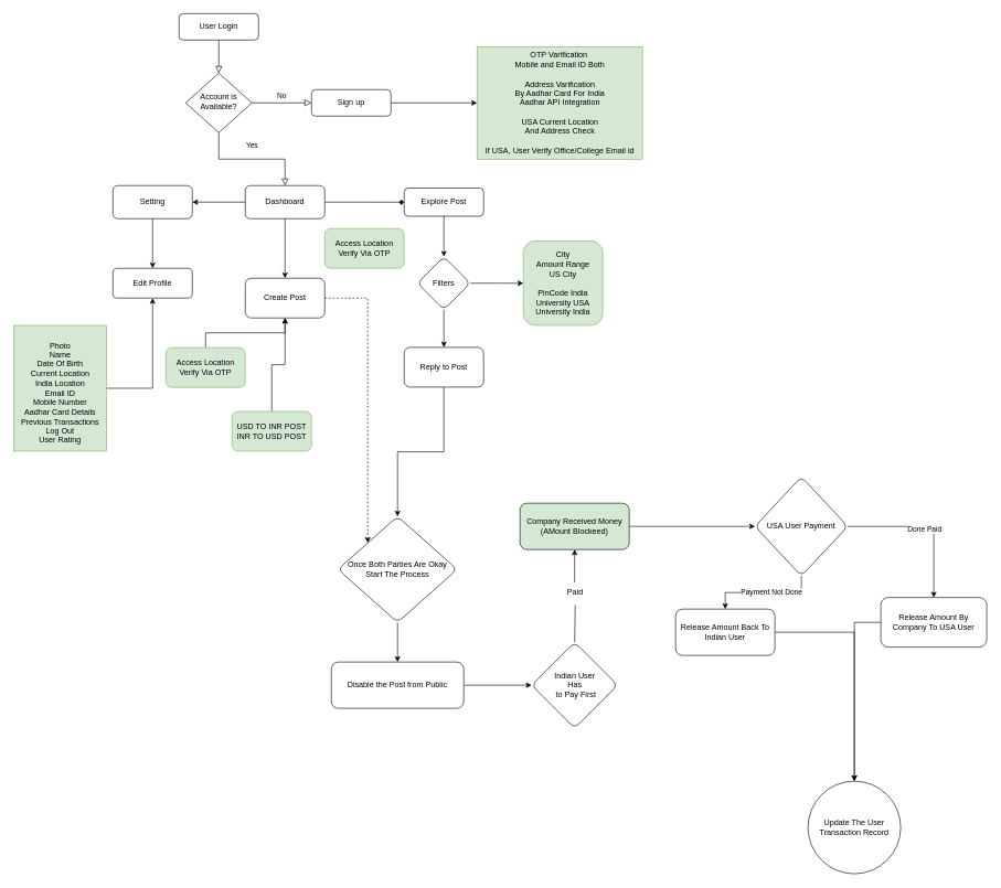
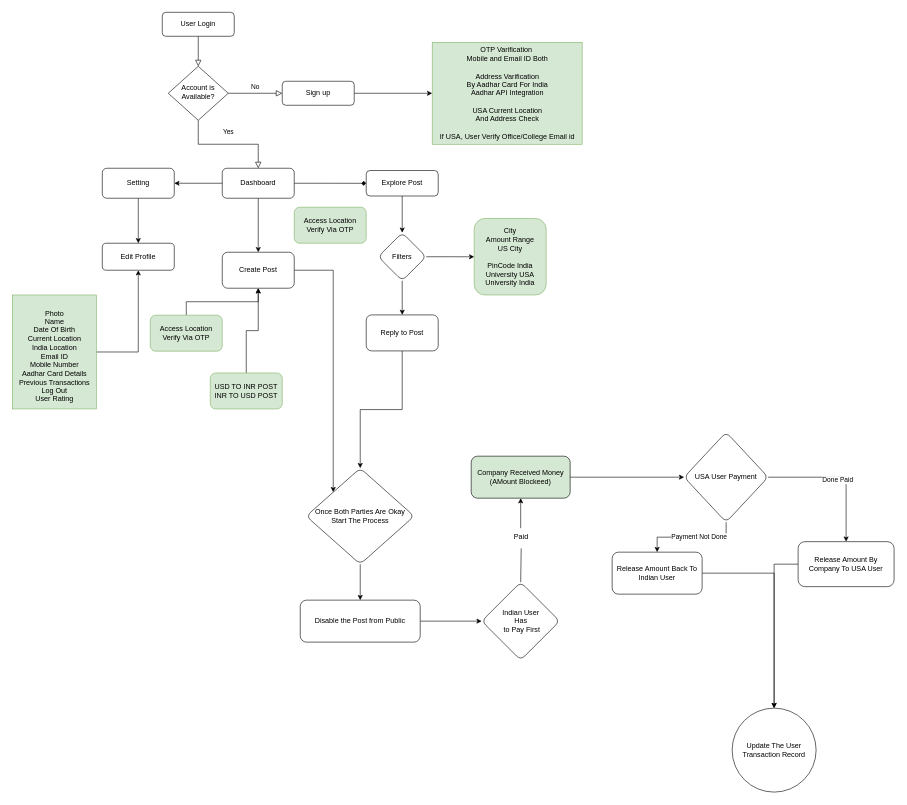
  <mxCell id="0" />
  <mxCell id="1" parent="0" />
  <mxCell id="2" value="" style="rounded=0;html=1;jettySize=auto;orthogonalLoop=1;fontSize=11;endArrow=block;endFill=0;endSize=8;strokeWidth=1;shadow=0;labelBackgroundColor=none;edgeStyle=orthogonalEdgeStyle;" parent="1" source="3" target="6" edge="1"><mxGeometry relative="1" as="geometry" /></mxCell>
  <mxCell id="3" value="User Login" style="rounded=1;whiteSpace=wrap;html=1;fontSize=12;glass=0;strokeWidth=1;shadow=0;" parent="1" vertex="1"><mxGeometry x="270" y="20" width="120" height="40" as="geometry" /></mxCell>
  <mxCell id="4" value="Yes" style="rounded=0;html=1;jettySize=auto;orthogonalLoop=1;fontSize=11;endArrow=block;endFill=0;endSize=8;strokeWidth=1;shadow=0;labelBackgroundColor=none;edgeStyle=orthogonalEdgeStyle;entryX=0.5;entryY=0;entryDx=0;entryDy=0;" parent="1" source="6" target="12" edge="1"><mxGeometry y="20" relative="1" as="geometry"><mxPoint as="offset" /><mxPoint x="300" y="240" as="targetPoint" /></mxGeometry></mxCell>
  <mxCell id="5" value="No" style="edgeStyle=orthogonalEdgeStyle;rounded=0;html=1;jettySize=auto;orthogonalLoop=1;fontSize=11;endArrow=block;endFill=0;endSize=8;strokeWidth=1;shadow=0;labelBackgroundColor=none;" parent="1" source="6" target="8" edge="1"><mxGeometry y="10" relative="1" as="geometry"><mxPoint as="offset" /></mxGeometry></mxCell>
  <mxCell id="6" value="Account is Available?" style="rhombus;whiteSpace=wrap;html=1;shadow=0;fontFamily=Helvetica;fontSize=12;align=center;strokeWidth=1;spacing=6;spacingTop=-4;" parent="1" vertex="1"><mxGeometry x="280" y="110" width="100" height="90" as="geometry" /></mxCell>
  <mxCell id="7" style="edgeStyle=orthogonalEdgeStyle;rounded=0;orthogonalLoop=1;jettySize=auto;html=1;exitX=1;exitY=0.5;exitDx=0;exitDy=0;" edge="1" parent="1" source="8" target="20"><mxGeometry relative="1" as="geometry" /></mxCell>
  <mxCell id="8" value="Sign up" style="rounded=1;whiteSpace=wrap;html=1;fontSize=12;glass=0;strokeWidth=1;shadow=0;" parent="1" vertex="1"><mxGeometry x="470" y="135" width="120" height="40" as="geometry" /></mxCell>
  <mxCell id="9" value="" style="edgeStyle=orthogonalEdgeStyle;rounded=0;orthogonalLoop=1;jettySize=auto;html=1;endArrow=diamond;" edge="1" parent="1" source="12" target="14"><mxGeometry relative="1" as="geometry" /></mxCell>
  <mxCell id="10" value="" style="edgeStyle=orthogonalEdgeStyle;rounded=0;orthogonalLoop=1;jettySize=auto;html=1;" edge="1" parent="1" source="12" target="16"><mxGeometry relative="1" as="geometry" /></mxCell>
  <mxCell id="11" value="" style="edgeStyle=orthogonalEdgeStyle;rounded=0;orthogonalLoop=1;jettySize=auto;html=1;" edge="1" parent="1" source="12" target="26"><mxGeometry relative="1" as="geometry" /></mxCell>
  <mxCell id="12" value="Dashboard" style="rounded=1;whiteSpace=wrap;html=1;" vertex="1" parent="1"><mxGeometry x="370" y="280" width="120" height="50" as="geometry" /></mxCell>
  <mxCell id="13" value="" style="edgeStyle=orthogonalEdgeStyle;rounded=0;orthogonalLoop=1;jettySize=auto;html=1;" edge="1" parent="1" source="14" target="23"><mxGeometry relative="1" as="geometry" /></mxCell>
  <mxCell id="14" value="Explore Post" style="whiteSpace=wrap;html=1;rounded=1;" vertex="1" parent="1"><mxGeometry x="610" y="283.75" width="120" height="42.5" as="geometry" /></mxCell>
  <mxCell id="15" value="" style="edgeStyle=orthogonalEdgeStyle;rounded=0;orthogonalLoop=1;jettySize=auto;html=1;" edge="1" parent="1" source="16" target="17"><mxGeometry relative="1" as="geometry" /></mxCell>
  <mxCell id="16" value="Setting" style="rounded=1;whiteSpace=wrap;html=1;" vertex="1" parent="1"><mxGeometry x="170" y="280" width="120" height="50" as="geometry" /></mxCell>
  <mxCell id="17" value="Edit Profile" style="whiteSpace=wrap;html=1;rounded=1;" vertex="1" parent="1"><mxGeometry x="170" y="405" width="120" height="45" as="geometry" /></mxCell>
  <mxCell id="18" style="edgeStyle=orthogonalEdgeStyle;rounded=0;orthogonalLoop=1;jettySize=auto;html=1;entryX=0.5;entryY=1;entryDx=0;entryDy=0;" edge="1" parent="1" source="19" target="17"><mxGeometry relative="1" as="geometry" /></mxCell>
  <mxCell id="19" value="&lt;br&gt;Photo&lt;br&gt;Name&lt;br&gt;Date Of Birth&lt;br&gt;Current Location&lt;br&gt;India Location&lt;br&gt;Email ID&lt;br&gt;Mobile Number&lt;br&gt;Aadhar Card Details&lt;br&gt;Previous Transactions&lt;br&gt;Log Out&lt;br&gt;User Rating" style="text;html=1;align=center;verticalAlign=middle;resizable=0;points=[];autosize=1;strokeColor=#82b366;fillColor=#d5e8d4;" vertex="1" parent="1"><mxGeometry x="20" y="491.25" width="140" height="190" as="geometry" /></mxCell>
  <mxCell id="20" value="OTP Varification&amp;nbsp;&lt;br&gt;Mobile and Email ID Both&lt;br&gt;&lt;br&gt;Address Varification&lt;br&gt;By Aadhar Card For India&lt;br&gt;Aadhar API Integration&lt;br&gt;&lt;br&gt;USA Current Location &lt;br&gt;And Address Check&lt;br&gt;&lt;br&gt;If USA, User Verify Office/College Email id" style="text;html=1;align=center;verticalAlign=middle;resizable=0;points=[];autosize=1;strokeColor=#82b366;fillColor=#d5e8d4;" vertex="1" parent="1"><mxGeometry x="720" y="70" width="250" height="170" as="geometry" /></mxCell>
  <mxCell id="21" value="" style="edgeStyle=orthogonalEdgeStyle;rounded=0;orthogonalLoop=1;jettySize=auto;html=1;" edge="1" parent="1" source="23" target="24"><mxGeometry relative="1" as="geometry" /></mxCell>
  <mxCell id="22" value="" style="edgeStyle=orthogonalEdgeStyle;rounded=0;orthogonalLoop=1;jettySize=auto;html=1;" edge="1" parent="1" source="23" target="30"><mxGeometry relative="1" as="geometry" /></mxCell>
  <mxCell id="23" value="Filters" style="rhombus;whiteSpace=wrap;html=1;rounded=1;" vertex="1" parent="1"><mxGeometry x="630" y="387.5" width="80" height="80" as="geometry" /></mxCell>
  <mxCell id="24" value="City&lt;br&gt;Amount Range&lt;br&gt;US City&lt;br&gt;&lt;br&gt;PinCode India&lt;br&gt;University USA&lt;br&gt;University India" style="whiteSpace=wrap;html=1;rounded=1;fillColor=#d5e8d4;strokeColor=#82b366;" vertex="1" parent="1"><mxGeometry x="790" y="363.75" width="120" height="127.5" as="geometry" /></mxCell>
- <mxCell id="25" style="edgeStyle=orthogonalEdgeStyle;rounded=0;orthogonalLoop=1;jettySize=auto;html=1;exitX=1;exitY=0.5;exitDx=0;exitDy=0;entryX=0;entryY=0;entryDx=0;entryDy=0;dashed=1;" edge="1" parent="1" source="26" target="33"><mxGeometry relative="1" as="geometry" /></mxCell>
+ <mxCell id="25" style="edgeStyle=orthogonalEdgeStyle;rounded=0;orthogonalLoop=1;jettySize=auto;html=1;exitX=1;exitY=0.5;exitDx=0;exitDy=0;entryX=0;entryY=0;entryDx=0;entryDy=0;" edge="1" parent="1" source="26" target="33"><mxGeometry relative="1" as="geometry" /></mxCell>
  <mxCell id="26" value="Create Post" style="whiteSpace=wrap;html=1;rounded=1;" vertex="1" parent="1"><mxGeometry x="370" y="420" width="120" height="60" as="geometry" /></mxCell>
  <mxCell id="27" style="edgeStyle=orthogonalEdgeStyle;rounded=0;orthogonalLoop=1;jettySize=auto;html=1;exitX=0.5;exitY=0;exitDx=0;exitDy=0;entryX=0.5;entryY=1;entryDx=0;entryDy=0;" edge="1" parent="1" source="28" target="26"><mxGeometry relative="1" as="geometry" /></mxCell>
  <mxCell id="28" value="Access Location&lt;br&gt;Verify Via OTP" style="whiteSpace=wrap;html=1;rounded=1;fillColor=#d5e8d4;strokeColor=#82b366;" vertex="1" parent="1"><mxGeometry x="250" y="525" width="120" height="60" as="geometry" /></mxCell>
  <mxCell id="29" value="" style="edgeStyle=orthogonalEdgeStyle;rounded=0;orthogonalLoop=1;jettySize=auto;html=1;" edge="1" parent="1" source="30" target="33"><mxGeometry relative="1" as="geometry" /></mxCell>
  <mxCell id="30" value="Reply to Post" style="whiteSpace=wrap;html=1;rounded=1;" vertex="1" parent="1"><mxGeometry x="610" y="524.5" width="120" height="60" as="geometry" /></mxCell>
  <mxCell id="31" style="edgeStyle=orthogonalEdgeStyle;rounded=0;orthogonalLoop=1;jettySize=auto;html=1;exitX=0.5;exitY=1;exitDx=0;exitDy=0;" edge="1" parent="1" source="30" target="30"><mxGeometry relative="1" as="geometry" /></mxCell>
  <mxCell id="32" value="" style="edgeStyle=orthogonalEdgeStyle;rounded=0;orthogonalLoop=1;jettySize=auto;html=1;" edge="1" parent="1" source="33" target="35"><mxGeometry relative="1" as="geometry" /></mxCell>
  <mxCell id="33" value="Once Both Parties Are Okay&lt;br&gt;Start The Process" style="rhombus;whiteSpace=wrap;html=1;rounded=1;" vertex="1" parent="1"><mxGeometry x="510" y="780" width="180" height="160" as="geometry" /></mxCell>
  <mxCell id="34" value="" style="edgeStyle=orthogonalEdgeStyle;rounded=0;orthogonalLoop=1;jettySize=auto;html=1;" edge="1" parent="1" source="35" target="36"><mxGeometry relative="1" as="geometry" /></mxCell>
  <mxCell id="35" value="Disable the Post from Public" style="whiteSpace=wrap;html=1;rounded=1;" vertex="1" parent="1"><mxGeometry x="500" y="1000" width="200" height="70" as="geometry" /></mxCell>
  <mxCell id="36" value="Indian User &lt;br&gt;Has&lt;br&gt;&amp;nbsp;to Pay First" style="rhombus;whiteSpace=wrap;html=1;rounded=1;" vertex="1" parent="1"><mxGeometry x="802.5" y="970" width="130" height="130" as="geometry" /></mxCell>
  <mxCell id="37" style="edgeStyle=orthogonalEdgeStyle;rounded=0;orthogonalLoop=1;jettySize=auto;html=1;entryX=0.5;entryY=1;entryDx=0;entryDy=0;" edge="1" parent="1" source="38" target="40"><mxGeometry relative="1" as="geometry" /></mxCell>
  <mxCell id="38" value="Paid" style="text;html=1;align=center;verticalAlign=middle;resizable=0;points=[];autosize=1;strokeColor=none;fillColor=none;" vertex="1" parent="1"><mxGeometry x="842.5" y="880" width="50" height="30" as="geometry" /></mxCell>
  <mxCell id="39" value="" style="edgeStyle=orthogonalEdgeStyle;rounded=0;orthogonalLoop=1;jettySize=auto;html=1;" edge="1" parent="1" source="40" target="46"><mxGeometry relative="1" as="geometry" /></mxCell>
  <mxCell id="40" value="Company Received Money (AMount Blockeed)" style="rounded=1;whiteSpace=wrap;html=1;fillColor=#d5e8d4;" vertex="1" parent="1"><mxGeometry x="785" y="760" width="165" height="70" as="geometry" /></mxCell>
  <mxCell id="41" value="" style="endArrow=none;html=1;rounded=0;entryX=0.517;entryY=1.122;entryDx=0;entryDy=0;entryPerimeter=0;exitX=0.5;exitY=0;exitDx=0;exitDy=0;" edge="1" parent="1" source="36" target="38"><mxGeometry width="50" height="50" relative="1" as="geometry"><mxPoint x="680" y="900" as="sourcePoint" /><mxPoint x="730" y="850" as="targetPoint" /></mxGeometry></mxCell>
  <mxCell id="42" value="" style="edgeStyle=orthogonalEdgeStyle;rounded=0;orthogonalLoop=1;jettySize=auto;html=1;" edge="1" parent="1" source="46" target="48"><mxGeometry relative="1" as="geometry" /></mxCell>
  <mxCell id="43" value="Done Paid" style="edgeLabel;html=1;align=center;verticalAlign=middle;resizable=0;points=[];" vertex="1" connectable="0" parent="42"><mxGeometry x="-0.029" y="-4" relative="1" as="geometry"><mxPoint as="offset" /></mxGeometry></mxCell>
  <mxCell id="44" value="" style="edgeStyle=orthogonalEdgeStyle;rounded=0;orthogonalLoop=1;jettySize=auto;html=1;" edge="1" parent="1" source="46" target="50"><mxGeometry relative="1" as="geometry" /></mxCell>
  <mxCell id="45" value="Payment Not Done" style="edgeLabel;html=1;align=center;verticalAlign=middle;resizable=0;points=[];" vertex="1" connectable="0" parent="44"><mxGeometry x="-0.143" y="-1" relative="1" as="geometry"><mxPoint as="offset" /></mxGeometry></mxCell>
  <mxCell id="46" value="USA User Payment" style="rhombus;whiteSpace=wrap;html=1;rounded=1;" vertex="1" parent="1"><mxGeometry x="1140" y="720" width="140" height="150" as="geometry" /></mxCell>
  <mxCell id="47" style="edgeStyle=orthogonalEdgeStyle;rounded=0;orthogonalLoop=1;jettySize=auto;html=1;exitX=0;exitY=0.5;exitDx=0;exitDy=0;entryX=0.5;entryY=0;entryDx=0;entryDy=0;" edge="1" parent="1" source="48" target="51"><mxGeometry relative="1" as="geometry" /></mxCell>
  <mxCell id="48" value="Release Amount By Company To USA User" style="rounded=1;whiteSpace=wrap;html=1;" vertex="1" parent="1"><mxGeometry x="1330" y="902.5" width="160" height="75" as="geometry" /></mxCell>
  <mxCell id="49" value="" style="edgeStyle=orthogonalEdgeStyle;rounded=0;orthogonalLoop=1;jettySize=auto;html=1;" edge="1" parent="1" source="50" target="51"><mxGeometry relative="1" as="geometry" /></mxCell>
  <mxCell id="50" value="Release Amount Back To Indian User" style="whiteSpace=wrap;html=1;rounded=1;" vertex="1" parent="1"><mxGeometry x="1020" y="920" width="150" height="70" as="geometry" /></mxCell>
  <mxCell id="51" value="Update The User Transaction Record" style="ellipse;whiteSpace=wrap;html=1;rounded=1;" vertex="1" parent="1"><mxGeometry x="1220" y="1180" width="140" height="140" as="geometry" /></mxCell>
  <mxCell id="52" value="Access Location&lt;br&gt;Verify Via OTP" style="whiteSpace=wrap;html=1;rounded=1;fillColor=#d5e8d4;strokeColor=#82b366;" vertex="1" parent="1"><mxGeometry x="490" y="345" width="120" height="60" as="geometry" /></mxCell>
  <mxCell id="53" style="edgeStyle=orthogonalEdgeStyle;rounded=0;orthogonalLoop=1;jettySize=auto;html=1;exitX=0.5;exitY=0;exitDx=0;exitDy=0;entryX=0.5;entryY=1;entryDx=0;entryDy=0;" edge="1" parent="1" source="54" target="26"><mxGeometry relative="1" as="geometry" /></mxCell>
  <mxCell id="54" value="USD TO INR POST&lt;br&gt;INR TO USD POST" style="whiteSpace=wrap;html=1;rounded=1;fillColor=#d5e8d4;strokeColor=#82b366;" vertex="1" parent="1"><mxGeometry x="350" y="621.25" width="120" height="60" as="geometry" /></mxCell>
